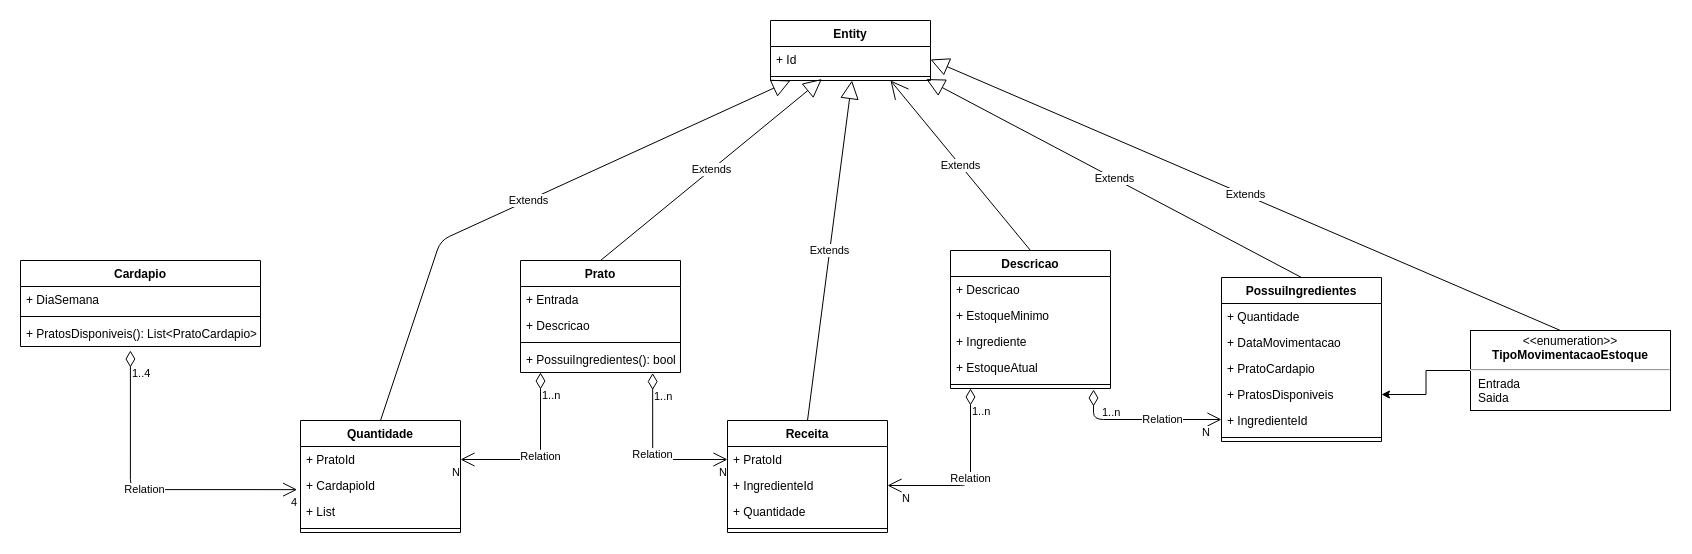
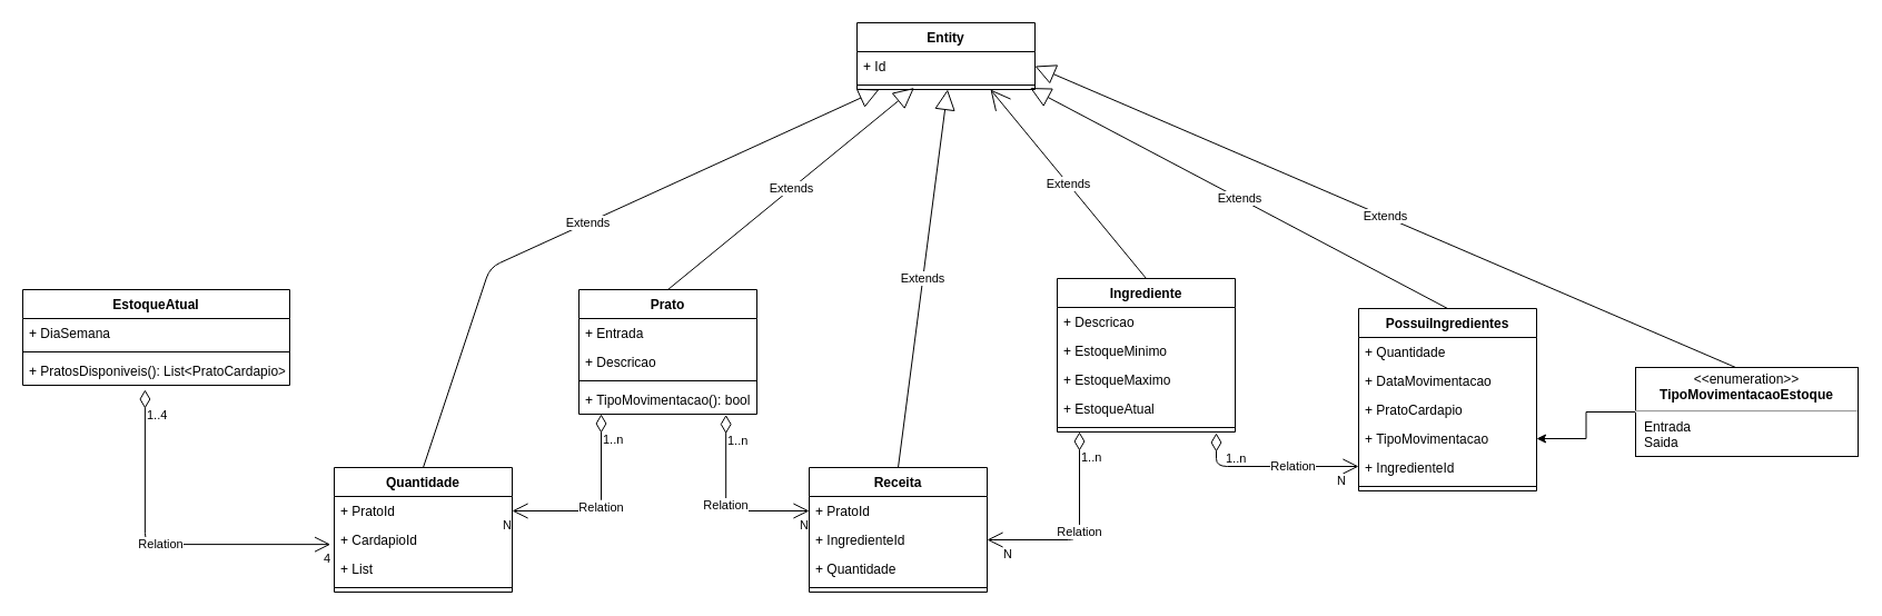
  <mxCell id="0" />
  <mxCell id="1" parent="0" />
- <mxCell id="2" value="Cardapio" style="swimlane;fontStyle=1;align=center;verticalAlign=top;childLayout=stackLayout;horizontal=1;startSize=26;horizontalStack=0;resizeParent=1;resizeParentMax=0;resizeLast=0;collapsible=1;marginBottom=0;" vertex="1" parent="1"><mxGeometry x="20" y="260" width="240" height="86" as="geometry" /></mxCell>
+ <mxCell id="2" value="EstoqueAtual" style="swimlane;fontStyle=1;align=center;verticalAlign=top;childLayout=stackLayout;horizontal=1;startSize=26;horizontalStack=0;resizeParent=1;resizeParentMax=0;resizeLast=0;collapsible=1;marginBottom=0;" vertex="1" parent="1"><mxGeometry x="20" y="260" width="240" height="86" as="geometry" /></mxCell>
  <mxCell id="3" value="+ DiaSemana" style="text;strokeColor=none;fillColor=none;align=left;verticalAlign=top;spacingLeft=4;spacingRight=4;overflow=hidden;rotatable=0;points=[[0,0.5],[1,0.5]];portConstraint=eastwest;" vertex="1" parent="2"><mxGeometry y="26" width="240" height="26" as="geometry" /></mxCell>
  <mxCell id="4" value="" style="line;strokeWidth=1;fillColor=none;align=left;verticalAlign=middle;spacingTop=-1;spacingLeft=3;spacingRight=3;rotatable=0;labelPosition=right;points=[];portConstraint=eastwest;" vertex="1" parent="2"><mxGeometry y="52" width="240" height="8" as="geometry" /></mxCell>
  <mxCell id="5" value="+ PratosDisponiveis(): List&lt;PratoCardapio&gt;" style="text;strokeColor=none;fillColor=none;align=left;verticalAlign=top;spacingLeft=4;spacingRight=4;overflow=hidden;rotatable=0;points=[[0,0.5],[1,0.5]];portConstraint=eastwest;" vertex="1" parent="2"><mxGeometry y="60" width="240" height="26" as="geometry" /></mxCell>
  <mxCell id="6" value="Quantidade" style="swimlane;fontStyle=1;align=center;verticalAlign=top;childLayout=stackLayout;horizontal=1;startSize=26;horizontalStack=0;resizeParent=1;resizeParentMax=0;resizeLast=0;collapsible=1;marginBottom=0;" vertex="1" parent="1"><mxGeometry x="300" y="420" width="160" height="112" as="geometry" /></mxCell>
  <mxCell id="7" value="+ PratoId" style="text;strokeColor=none;fillColor=none;align=left;verticalAlign=top;spacingLeft=4;spacingRight=4;overflow=hidden;rotatable=0;points=[[0,0.5],[1,0.5]];portConstraint=eastwest;" vertex="1" parent="6"><mxGeometry y="26" width="160" height="26" as="geometry" /></mxCell>
  <mxCell id="8" value="+ CardapioId" style="text;strokeColor=none;fillColor=none;align=left;verticalAlign=top;spacingLeft=4;spacingRight=4;overflow=hidden;rotatable=0;points=[[0,0.5],[1,0.5]];portConstraint=eastwest;" vertex="1" parent="6"><mxGeometry y="52" width="160" height="26" as="geometry" /></mxCell>
  <mxCell id="9" value="+ List" style="text;strokeColor=none;fillColor=none;align=left;verticalAlign=top;spacingLeft=4;spacingRight=4;overflow=hidden;rotatable=0;points=[[0,0.5],[1,0.5]];portConstraint=eastwest;" vertex="1" parent="6"><mxGeometry y="78" width="160" height="26" as="geometry" /></mxCell>
  <mxCell id="10" value="" style="line;strokeWidth=1;fillColor=none;align=left;verticalAlign=middle;spacingTop=-1;spacingLeft=3;spacingRight=3;rotatable=0;labelPosition=right;points=[];portConstraint=eastwest;" vertex="1" parent="6"><mxGeometry y="104" width="160" height="8" as="geometry" /></mxCell>
  <mxCell id="11" value="Prato" style="swimlane;fontStyle=1;align=center;verticalAlign=top;childLayout=stackLayout;horizontal=1;startSize=26;horizontalStack=0;resizeParent=1;resizeParentMax=0;resizeLast=0;collapsible=1;marginBottom=0;" vertex="1" parent="1"><mxGeometry x="520" y="260" width="160" height="112" as="geometry" /></mxCell>
  <mxCell id="12" value="+ Entrada" style="text;strokeColor=none;fillColor=none;align=left;verticalAlign=top;spacingLeft=4;spacingRight=4;overflow=hidden;rotatable=0;points=[[0,0.5],[1,0.5]];portConstraint=eastwest;" vertex="1" parent="11"><mxGeometry y="26" width="160" height="26" as="geometry" /></mxCell>
  <mxCell id="13" value="+ Descricao" style="text;strokeColor=none;fillColor=none;align=left;verticalAlign=top;spacingLeft=4;spacingRight=4;overflow=hidden;rotatable=0;points=[[0,0.5],[1,0.5]];portConstraint=eastwest;" vertex="1" parent="11"><mxGeometry y="52" width="160" height="26" as="geometry" /></mxCell>
  <mxCell id="14" value="" style="line;strokeWidth=1;fillColor=none;align=left;verticalAlign=middle;spacingTop=-1;spacingLeft=3;spacingRight=3;rotatable=0;labelPosition=right;points=[];portConstraint=eastwest;" vertex="1" parent="11"><mxGeometry y="78" width="160" height="8" as="geometry" /></mxCell>
- <mxCell id="15" value="+ PossuiIngredientes(): bool" style="text;strokeColor=none;fillColor=none;align=left;verticalAlign=top;spacingLeft=4;spacingRight=4;overflow=hidden;rotatable=0;points=[[0,0.5],[1,0.5]];portConstraint=eastwest;" vertex="1" parent="11"><mxGeometry y="86" width="160" height="26" as="geometry" /></mxCell>
+ <mxCell id="15" value="+ TipoMovimentacao(): bool" style="text;strokeColor=none;fillColor=none;align=left;verticalAlign=top;spacingLeft=4;spacingRight=4;overflow=hidden;rotatable=0;points=[[0,0.5],[1,0.5]];portConstraint=eastwest;" vertex="1" parent="11"><mxGeometry y="86" width="160" height="26" as="geometry" /></mxCell>
  <mxCell id="16" value="Receita" style="swimlane;fontStyle=1;align=center;verticalAlign=top;childLayout=stackLayout;horizontal=1;startSize=26;horizontalStack=0;resizeParent=1;resizeParentMax=0;resizeLast=0;collapsible=1;marginBottom=0;" vertex="1" parent="1"><mxGeometry x="727" y="420" width="160" height="112" as="geometry" /></mxCell>
  <mxCell id="17" value="+ PratoId" style="text;strokeColor=none;fillColor=none;align=left;verticalAlign=top;spacingLeft=4;spacingRight=4;overflow=hidden;rotatable=0;points=[[0,0.5],[1,0.5]];portConstraint=eastwest;" vertex="1" parent="16"><mxGeometry y="26" width="160" height="26" as="geometry" /></mxCell>
  <mxCell id="18" value="+ IngredienteId" style="text;strokeColor=none;fillColor=none;align=left;verticalAlign=top;spacingLeft=4;spacingRight=4;overflow=hidden;rotatable=0;points=[[0,0.5],[1,0.5]];portConstraint=eastwest;" vertex="1" parent="16"><mxGeometry y="52" width="160" height="26" as="geometry" /></mxCell>
  <mxCell id="19" value="+ Quantidade" style="text;strokeColor=none;fillColor=none;align=left;verticalAlign=top;spacingLeft=4;spacingRight=4;overflow=hidden;rotatable=0;points=[[0,0.5],[1,0.5]];portConstraint=eastwest;" vertex="1" parent="16"><mxGeometry y="78" width="160" height="26" as="geometry" /></mxCell>
  <mxCell id="20" value="" style="line;strokeWidth=1;fillColor=none;align=left;verticalAlign=middle;spacingTop=-1;spacingLeft=3;spacingRight=3;rotatable=0;labelPosition=right;points=[];portConstraint=eastwest;" vertex="1" parent="16"><mxGeometry y="104" width="160" height="8" as="geometry" /></mxCell>
- <mxCell id="21" value="Descricao" style="swimlane;fontStyle=1;align=center;verticalAlign=top;childLayout=stackLayout;horizontal=1;startSize=26;horizontalStack=0;resizeParent=1;resizeParentMax=0;resizeLast=0;collapsible=1;marginBottom=0;" vertex="1" parent="1"><mxGeometry x="950" y="250" width="160" height="138" as="geometry" /></mxCell>
+ <mxCell id="21" value="Ingrediente" style="swimlane;fontStyle=1;align=center;verticalAlign=top;childLayout=stackLayout;horizontal=1;startSize=26;horizontalStack=0;resizeParent=1;resizeParentMax=0;resizeLast=0;collapsible=1;marginBottom=0;" vertex="1" parent="1"><mxGeometry x="950" y="250" width="160" height="138" as="geometry" /></mxCell>
  <mxCell id="22" value="+ Descricao" style="text;strokeColor=none;fillColor=none;align=left;verticalAlign=top;spacingLeft=4;spacingRight=4;overflow=hidden;rotatable=0;points=[[0,0.5],[1,0.5]];portConstraint=eastwest;" vertex="1" parent="21"><mxGeometry y="26" width="160" height="26" as="geometry" /></mxCell>
  <mxCell id="23" value="+ EstoqueMinimo" style="text;strokeColor=none;fillColor=none;align=left;verticalAlign=top;spacingLeft=4;spacingRight=4;overflow=hidden;rotatable=0;points=[[0,0.5],[1,0.5]];portConstraint=eastwest;" vertex="1" parent="21"><mxGeometry y="52" width="160" height="26" as="geometry" /></mxCell>
- <mxCell id="24" value="+ Ingrediente" style="text;strokeColor=none;fillColor=none;align=left;verticalAlign=top;spacingLeft=4;spacingRight=4;overflow=hidden;rotatable=0;points=[[0,0.5],[1,0.5]];portConstraint=eastwest;" vertex="1" parent="21"><mxGeometry y="78" width="160" height="26" as="geometry" /></mxCell>
+ <mxCell id="24" value="+ EstoqueMaximo" style="text;strokeColor=none;fillColor=none;align=left;verticalAlign=top;spacingLeft=4;spacingRight=4;overflow=hidden;rotatable=0;points=[[0,0.5],[1,0.5]];portConstraint=eastwest;" vertex="1" parent="21"><mxGeometry y="78" width="160" height="26" as="geometry" /></mxCell>
  <mxCell id="25" value="+ EstoqueAtual" style="text;strokeColor=none;fillColor=none;align=left;verticalAlign=top;spacingLeft=4;spacingRight=4;overflow=hidden;rotatable=0;points=[[0,0.5],[1,0.5]];portConstraint=eastwest;" vertex="1" parent="21"><mxGeometry y="104" width="160" height="26" as="geometry" /></mxCell>
  <mxCell id="26" value="" style="line;strokeWidth=1;fillColor=none;align=left;verticalAlign=middle;spacingTop=-1;spacingLeft=3;spacingRight=3;rotatable=0;labelPosition=right;points=[];portConstraint=eastwest;" vertex="1" parent="21"><mxGeometry y="130" width="160" height="8" as="geometry" /></mxCell>
  <mxCell id="27" value="PossuiIngredientes" style="swimlane;fontStyle=1;align=center;verticalAlign=top;childLayout=stackLayout;horizontal=1;startSize=26;horizontalStack=0;resizeParent=1;resizeParentMax=0;resizeLast=0;collapsible=1;marginBottom=0;" vertex="1" parent="1"><mxGeometry x="1221" y="277" width="160" height="164" as="geometry" /></mxCell>
  <mxCell id="28" value="+ Quantidade" style="text;strokeColor=none;fillColor=none;align=left;verticalAlign=top;spacingLeft=4;spacingRight=4;overflow=hidden;rotatable=0;points=[[0,0.5],[1,0.5]];portConstraint=eastwest;" vertex="1" parent="27"><mxGeometry y="26" width="160" height="26" as="geometry" /></mxCell>
  <mxCell id="29" value="+ DataMovimentacao" style="text;strokeColor=none;fillColor=none;align=left;verticalAlign=top;spacingLeft=4;spacingRight=4;overflow=hidden;rotatable=0;points=[[0,0.5],[1,0.5]];portConstraint=eastwest;" vertex="1" parent="27"><mxGeometry y="52" width="160" height="26" as="geometry" /></mxCell>
  <mxCell id="30" value="+ PratoCardapio" style="text;strokeColor=none;fillColor=none;align=left;verticalAlign=top;spacingLeft=4;spacingRight=4;overflow=hidden;rotatable=0;points=[[0,0.5],[1,0.5]];portConstraint=eastwest;" vertex="1" parent="27"><mxGeometry y="78" width="160" height="26" as="geometry" /></mxCell>
- <mxCell id="31" value="+ PratosDisponiveis" style="text;strokeColor=none;fillColor=none;align=left;verticalAlign=top;spacingLeft=4;spacingRight=4;overflow=hidden;rotatable=0;points=[[0,0.5],[1,0.5]];portConstraint=eastwest;" vertex="1" parent="27"><mxGeometry y="104" width="160" height="26" as="geometry" /></mxCell>
+ <mxCell id="31" value="+ TipoMovimentacao" style="text;strokeColor=none;fillColor=none;align=left;verticalAlign=top;spacingLeft=4;spacingRight=4;overflow=hidden;rotatable=0;points=[[0,0.5],[1,0.5]];portConstraint=eastwest;" vertex="1" parent="27"><mxGeometry y="104" width="160" height="26" as="geometry" /></mxCell>
  <mxCell id="32" value="+ IngredienteId" style="text;strokeColor=none;fillColor=none;align=left;verticalAlign=top;spacingLeft=4;spacingRight=4;overflow=hidden;rotatable=0;points=[[0,0.5],[1,0.5]];portConstraint=eastwest;" vertex="1" parent="27"><mxGeometry y="130" width="160" height="26" as="geometry" /></mxCell>
  <mxCell id="33" value="" style="line;strokeWidth=1;fillColor=none;align=left;verticalAlign=middle;spacingTop=-1;spacingLeft=3;spacingRight=3;rotatable=0;labelPosition=right;points=[];portConstraint=eastwest;" vertex="1" parent="27"><mxGeometry y="156" width="160" height="8" as="geometry" /></mxCell>
  <mxCell id="34" style="edgeStyle=orthogonalEdgeStyle;rounded=0;orthogonalLoop=1;jettySize=auto;html=1;" edge="1" parent="1" source="35" target="31"><mxGeometry relative="1" as="geometry" /></mxCell>
  <mxCell id="35" value="&lt;p style=&quot;margin: 0px ; margin-top: 4px ; text-align: center&quot;&gt;&amp;lt;&amp;lt;enumeration&amp;gt;&amp;gt;&lt;br&gt;&lt;b&gt;TipoMovimentacaoEstoque&lt;/b&gt;&lt;/p&gt;&lt;hr&gt;&lt;p style=&quot;margin: 0px ; margin-left: 8px ; text-align: left&quot;&gt;Entrada&lt;br&gt;Saida&lt;/p&gt;" style="shape=rect;html=1;overflow=fill;whiteSpace=wrap;" vertex="1" parent="1"><mxGeometry x="1470" y="330" width="200" height="80" as="geometry" /></mxCell>
  <mxCell id="36" value="Entity" style="swimlane;fontStyle=1;align=center;verticalAlign=top;childLayout=stackLayout;horizontal=1;startSize=26;horizontalStack=0;resizeParent=1;resizeParentMax=0;resizeLast=0;collapsible=1;marginBottom=0;" vertex="1" parent="1"><mxGeometry x="770" y="20" width="160" height="60" as="geometry" /></mxCell>
  <mxCell id="37" value="+ Id" style="text;strokeColor=none;fillColor=none;align=left;verticalAlign=top;spacingLeft=4;spacingRight=4;overflow=hidden;rotatable=0;points=[[0,0.5],[1,0.5]];portConstraint=eastwest;" vertex="1" parent="36"><mxGeometry y="26" width="160" height="26" as="geometry" /></mxCell>
  <mxCell id="38" value="" style="line;strokeWidth=1;fillColor=none;align=left;verticalAlign=middle;spacingTop=-1;spacingLeft=3;spacingRight=3;rotatable=0;labelPosition=right;points=[];portConstraint=eastwest;" vertex="1" parent="36"><mxGeometry y="52" width="160" height="8" as="geometry" /></mxCell>
  <mxCell id="39" value="Extends" style="endArrow=block;endSize=16;endFill=0;html=1;exitX=0.5;exitY=0;exitDx=0;exitDy=0;" edge="1" parent="1" source="6"><mxGeometry width="160" relative="1" as="geometry"><mxPoint x="170" y="291" as="sourcePoint" /><mxPoint x="790" y="80" as="targetPoint" /><Array as="points"><mxPoint x="440" y="240" /></Array></mxGeometry></mxCell>
  <mxCell id="40" value="Extends" style="endArrow=block;endSize=16;endFill=0;html=1;exitX=0.5;exitY=0;exitDx=0;exitDy=0;entryX=0.321;entryY=0.821;entryDx=0;entryDy=0;entryPerimeter=0;" edge="1" parent="1" source="11" target="38"><mxGeometry width="160" relative="1" as="geometry"><mxPoint x="390" y="430" as="sourcePoint" /><mxPoint x="800" y="90" as="targetPoint" /><Array as="points" /></mxGeometry></mxCell>
  <mxCell id="41" value="Extends" style="endArrow=block;endSize=16;endFill=0;html=1;exitX=0.5;exitY=0;exitDx=0;exitDy=0;entryX=0.509;entryY=1;entryDx=0;entryDy=0;entryPerimeter=0;" edge="1" parent="1" source="16" target="38"><mxGeometry width="160" relative="1" as="geometry"><mxPoint x="650" y="277" as="sourcePoint" /><mxPoint x="871.36" y="95.568" as="targetPoint" /><Array as="points" /></mxGeometry></mxCell>
  <mxCell id="42" value="Extends" style="endArrow=open;endSize=16;endFill=0;html=1;exitX=0.5;exitY=0;exitDx=0;exitDy=0;entryX=0.75;entryY=1;entryDx=0;entryDy=0;" edge="1" parent="1" source="21" target="36"><mxGeometry width="160" relative="1" as="geometry"><mxPoint x="1020" y="150" as="sourcePoint" /><mxPoint x="1064.44" y="-190" as="targetPoint" /><Array as="points" /></mxGeometry></mxCell>
  <mxCell id="43" value="Extends" style="endArrow=block;endSize=16;endFill=0;html=1;exitX=0.5;exitY=0;exitDx=0;exitDy=0;entryX=0.973;entryY=0.821;entryDx=0;entryDy=0;entryPerimeter=0;" edge="1" parent="1" source="27" target="38"><mxGeometry width="160" relative="1" as="geometry"><mxPoint x="1300" y="250" as="sourcePoint" /><mxPoint x="1160" y="80" as="targetPoint" /><Array as="points" /></mxGeometry></mxCell>
  <mxCell id="44" value="Extends" style="endArrow=block;endSize=16;endFill=0;html=1;entryX=1;entryY=0.5;entryDx=0;entryDy=0;" edge="1" parent="1" target="37"><mxGeometry width="160" relative="1" as="geometry"><mxPoint x="1560" y="330" as="sourcePoint" /><mxPoint x="1094.68" y="61.568" as="targetPoint" /><Array as="points" /></mxGeometry></mxCell>
  <mxCell id="45" value="Relation" style="endArrow=open;html=1;endSize=12;startArrow=diamondThin;startSize=14;startFill=0;edgeStyle=orthogonalEdgeStyle;entryX=-0.021;entryY=0.659;entryDx=0;entryDy=0;entryPerimeter=0;exitX=0.458;exitY=1.154;exitDx=0;exitDy=0;exitPerimeter=0;" edge="1" parent="1" source="5" target="8"><mxGeometry relative="1" as="geometry"><mxPoint x="100" y="430" as="sourcePoint" /><mxPoint y="510" as="targetPoint" x="290" /><Array as="points"><mxPoint x="130" y="489" /></Array></mxGeometry></mxCell>
  <mxCell id="46" value="1..4" style="edgeLabel;resizable=0;html=1;align=left;verticalAlign=top;" connectable="0" vertex="1" parent="45"><mxGeometry x="-1" relative="1" as="geometry"><mxPoint y="10" as="offset" /></mxGeometry></mxCell>
  <mxCell id="47" value="4" style="edgeLabel;resizable=0;html=1;align=right;verticalAlign=top;" connectable="0" vertex="1" parent="45"><mxGeometry x="1" relative="1" as="geometry" /></mxCell>
  <mxCell id="48" value="Relation" style="endArrow=open;html=1;endSize=12;startArrow=diamondThin;startSize=14;startFill=0;edgeStyle=orthogonalEdgeStyle;entryX=1;entryY=0.5;entryDx=0;entryDy=0;" edge="1" parent="1" target="7"><mxGeometry relative="1" as="geometry"><mxPoint x="540" y="372" as="sourcePoint" /><mxPoint x="746.73" y="511.134" as="targetPoint" /><Array as="points"><mxPoint x="540" y="372" /><mxPoint x="540" y="459" /></Array></mxGeometry></mxCell>
  <mxCell id="49" value="1..n" style="edgeLabel;resizable=0;html=1;align=left;verticalAlign=top;" connectable="0" vertex="1" parent="48"><mxGeometry x="-1" relative="1" as="geometry"><mxPoint y="10" as="offset" /></mxGeometry></mxCell>
  <mxCell id="50" value="N" style="edgeLabel;resizable=0;html=1;align=right;verticalAlign=top;" connectable="0" vertex="1" parent="48"><mxGeometry x="1" relative="1" as="geometry" /></mxCell>
  <mxCell id="51" value="Relation" style="endArrow=open;html=1;endSize=12;startArrow=diamondThin;startSize=14;startFill=0;edgeStyle=orthogonalEdgeStyle;exitX=0.826;exitY=1.022;exitDx=0;exitDy=0;exitPerimeter=0;" edge="1" parent="1" source="15" target="17"><mxGeometry relative="1" as="geometry"><mxPoint x="660" y="372" as="sourcePoint" /><mxPoint x="580" y="459" as="targetPoint" /><Array as="points"><mxPoint x="652" y="459" /></Array></mxGeometry></mxCell>
  <mxCell id="52" value="1..n" style="edgeLabel;resizable=0;html=1;align=left;verticalAlign=top;" connectable="0" vertex="1" parent="51"><mxGeometry x="-1" relative="1" as="geometry"><mxPoint y="10" as="offset" /></mxGeometry></mxCell>
  <mxCell id="53" value="N" style="edgeLabel;resizable=0;html=1;align=right;verticalAlign=top;" connectable="0" vertex="1" parent="51"><mxGeometry x="1" relative="1" as="geometry" /></mxCell>
  <mxCell id="54" value="Relation" style="endArrow=open;html=1;endSize=12;startArrow=diamondThin;startSize=14;startFill=0;edgeStyle=orthogonalEdgeStyle;entryX=1;entryY=0.5;entryDx=0;entryDy=0;" edge="1" parent="1" target="18"><mxGeometry relative="1" as="geometry"><mxPoint x="970" y="388" as="sourcePoint" /><mxPoint x="1044.84" y="474.459" as="targetPoint" /><Array as="points"><mxPoint x="970" y="485" /></Array></mxGeometry></mxCell>
  <mxCell id="55" value="1..n" style="edgeLabel;resizable=0;html=1;align=left;verticalAlign=top;" connectable="0" vertex="1" parent="54"><mxGeometry x="-1" relative="1" as="geometry"><mxPoint y="10" as="offset" /></mxGeometry></mxCell>
  <mxCell id="56" value="N" style="edgeLabel;resizable=0;html=1;align=right;verticalAlign=top;" connectable="0" vertex="1" parent="54"><mxGeometry x="1" relative="1" as="geometry"><mxPoint x="23" as="offset" /></mxGeometry></mxCell>
  <mxCell id="57" value="Relation" style="endArrow=open;html=1;endSize=12;startArrow=diamondThin;startSize=14;startFill=0;edgeStyle=orthogonalEdgeStyle;entryX=0;entryY=0.5;entryDx=0;entryDy=0;" edge="1" parent="1"><mxGeometry x="0.252" relative="1" as="geometry"><mxPoint x="1093" y="389" as="sourcePoint" /><mxPoint x="1221" y="419" as="targetPoint" /><Array as="points"><mxPoint x="1093" y="419" /></Array><mxPoint as="offset" /></mxGeometry></mxCell>
  <mxCell id="58" value="1..n" style="edgeLabel;resizable=0;html=1;align=left;verticalAlign=top;" connectable="0" vertex="1" parent="57"><mxGeometry x="-1" relative="1" as="geometry"><mxPoint x="7" y="10" as="offset" /></mxGeometry></mxCell>
  <mxCell id="59" value="N" style="edgeLabel;resizable=0;html=1;align=right;verticalAlign=top;" connectable="0" vertex="1" parent="57"><mxGeometry x="1" relative="1" as="geometry"><mxPoint x="-11" as="offset" /></mxGeometry></mxCell>
